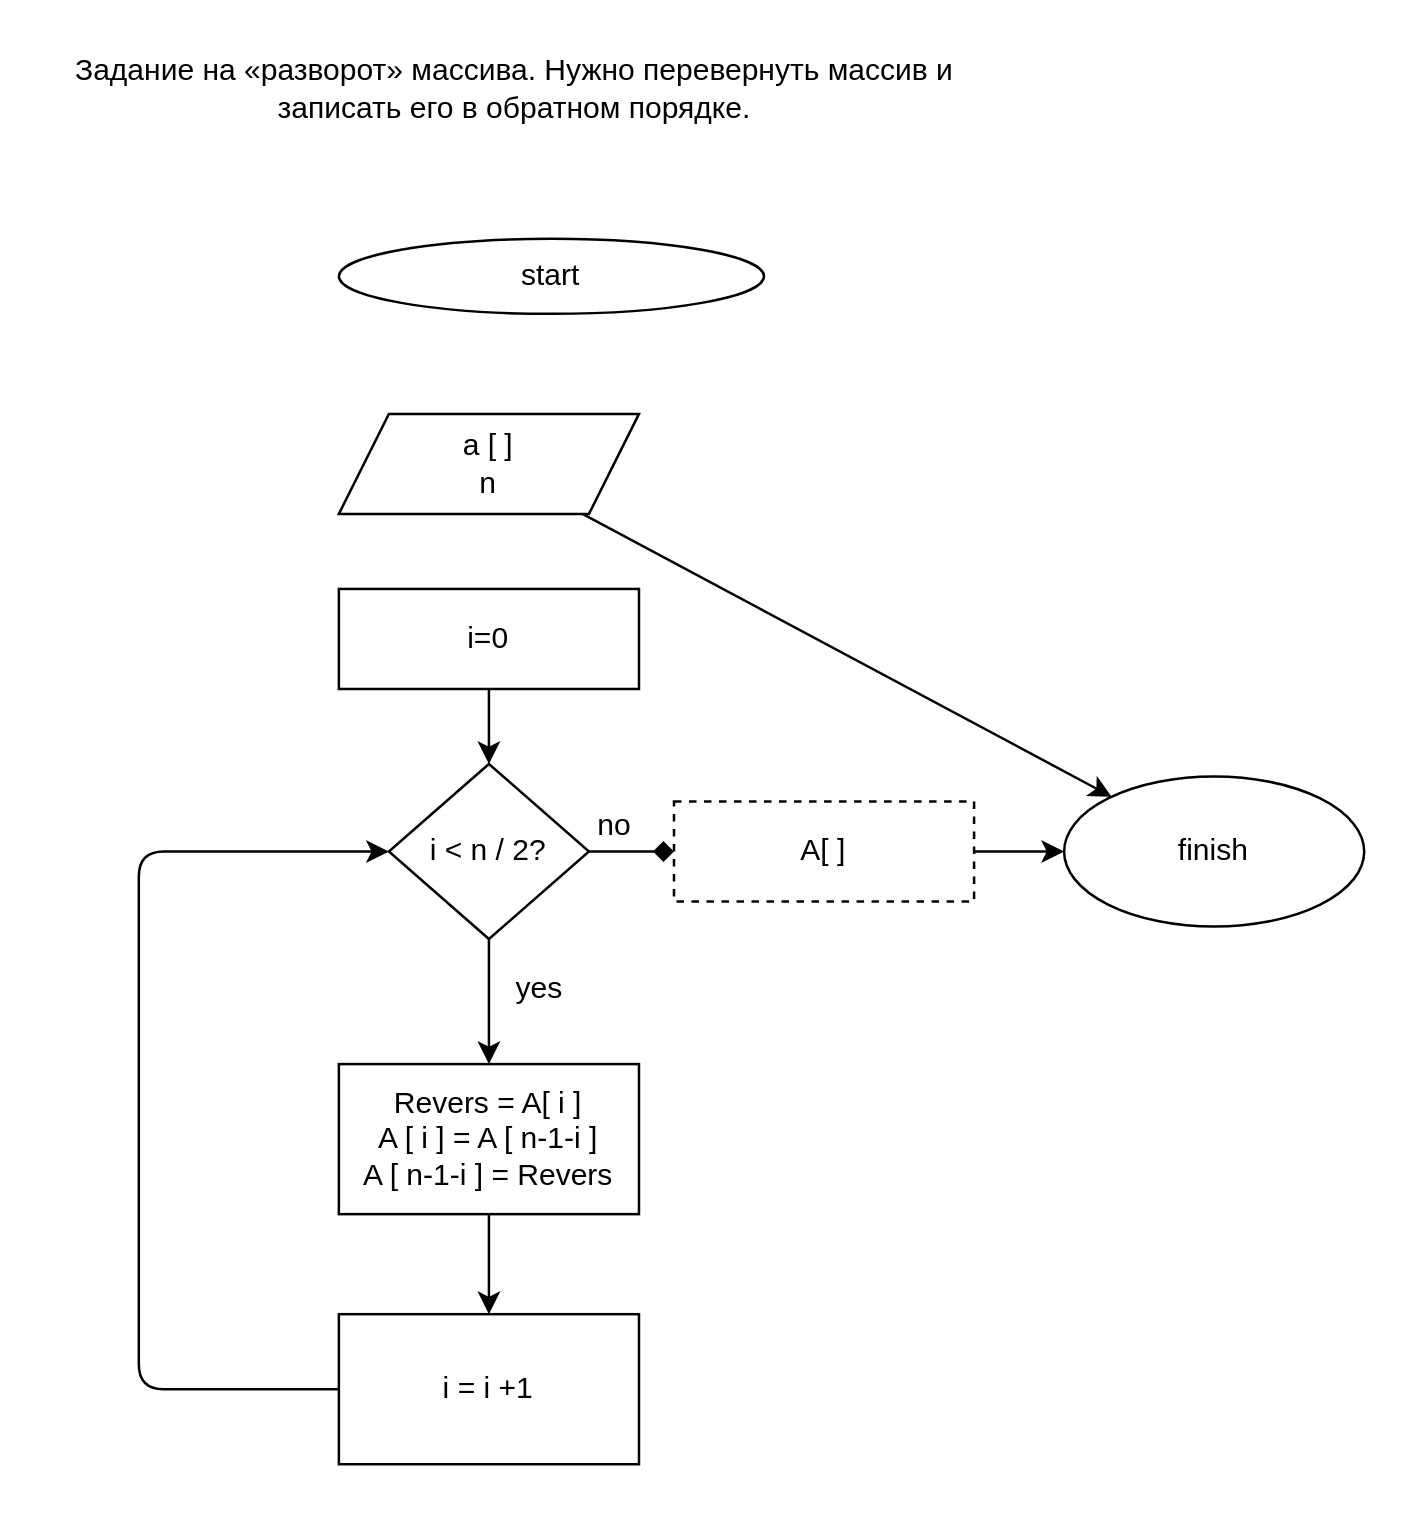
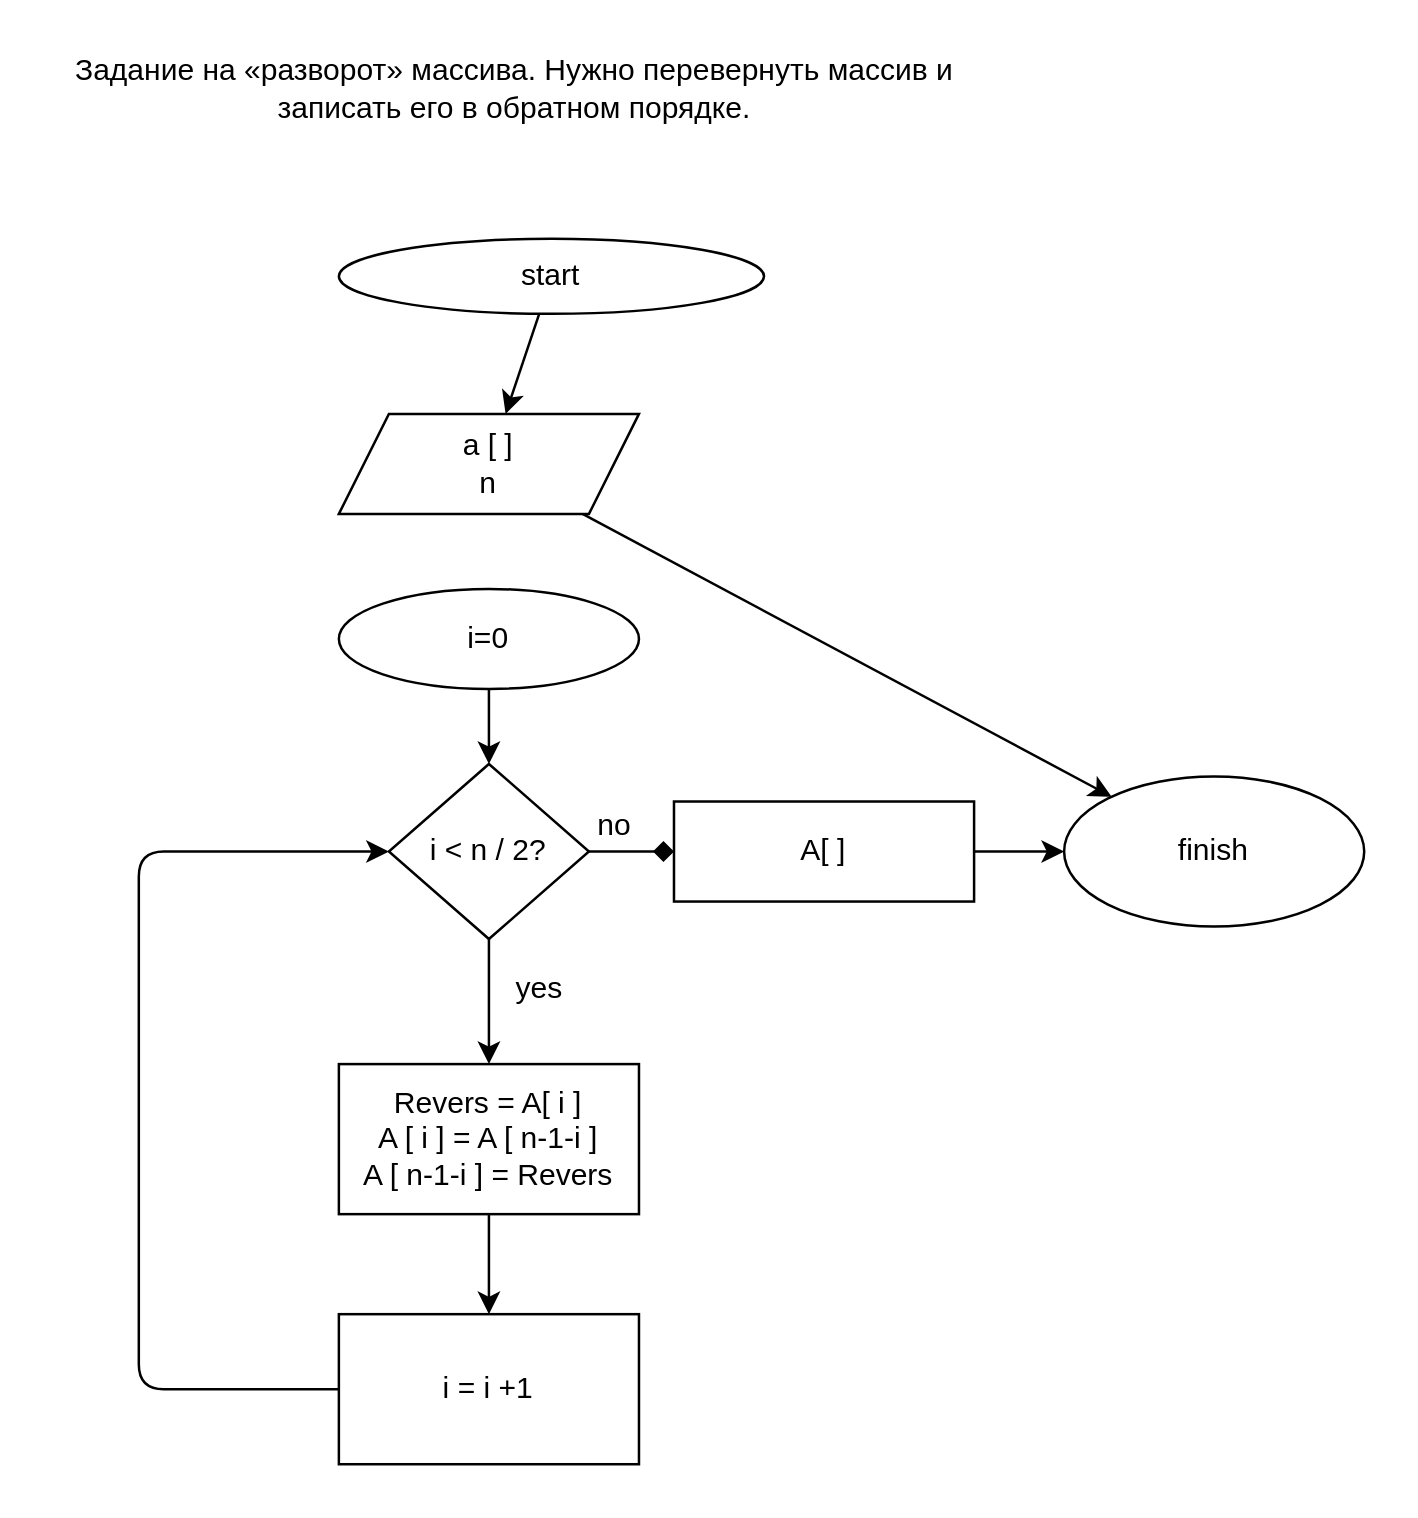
  <mxCell id="0" />
  <mxCell id="1" parent="0" />
+ <mxCell id="2" value="" style="edgeStyle=none;html=1;" parent="1" source="3" target="6" edge="1"><mxGeometry relative="1" as="geometry" /></mxCell>
  <mxCell id="3" value="start" style="ellipse;whiteSpace=wrap;html=1;" parent="1" vertex="1"><mxGeometry x="135" y="95" width="170" height="30" as="geometry" /></mxCell>
  <mxCell id="4" value="Задание на «разворот» массива. Нужно перевернуть массив и&lt;br/&gt;записать его в обратном порядке." style="text;html=1;align=center;verticalAlign=middle;resizable=0;points=[];autosize=1;strokeColor=none;fillColor=none;" parent="1" vertex="1"><mxGeometry x="20" y="20" width="370" height="30" as="geometry" /></mxCell>
  <mxCell id="5" value="" style="edgeStyle=none;html=1;" parent="1" source="6" target="14" edge="1"><mxGeometry relative="1" as="geometry" /></mxCell>
  <mxCell id="6" value="a [ ]&lt;br&gt;n" style="shape=parallelogram;perimeter=parallelogramPerimeter;whiteSpace=wrap;html=1;fixedSize=1;" parent="1" vertex="1"><mxGeometry x="135" y="165" width="120" height="40" as="geometry" /></mxCell>
  <mxCell id="7" value="" style="edgeStyle=none;html=1;" parent="1" source="8" target="11" edge="1"><mxGeometry relative="1" as="geometry" /></mxCell>
- <mxCell id="8" value="i=0" style="whiteSpace=wrap;html=1;" parent="1" vertex="1"><mxGeometry x="135" y="235" width="120" height="40" as="geometry" /></mxCell>
+ <mxCell id="8" value="i=0" style="ellipse;whiteSpace=wrap;html=1;" parent="1" vertex="1"><mxGeometry x="135" y="235" width="120" height="40" as="geometry" /></mxCell>
  <mxCell id="9" value="" style="edgeStyle=none;html=1;endArrow=diamond;" edge="1" parent="1" source="11" target="13"><mxGeometry relative="1" as="geometry" /></mxCell>
  <mxCell id="10" value="" style="edgeStyle=none;html=1;" edge="1" parent="1" source="11" target="16"><mxGeometry relative="1" as="geometry" /></mxCell>
  <mxCell id="11" value="i &amp;lt; n / 2?" style="rhombus;whiteSpace=wrap;html=1;" parent="1" vertex="1"><mxGeometry x="155" y="305" width="80" height="70" as="geometry" /></mxCell>
  <mxCell id="12" value="" style="edgeStyle=none;html=1;" edge="1" parent="1" source="13" target="14"><mxGeometry relative="1" as="geometry" /></mxCell>
- <mxCell id="13" value="A[ ]" style="whiteSpace=wrap;html=1;dashed=1;" vertex="1" parent="1"><mxGeometry x="269" y="320" width="120" height="40" as="geometry" /></mxCell>
+ <mxCell id="13" value="A[ ]" style="whiteSpace=wrap;html=1;" vertex="1" parent="1"><mxGeometry x="269" y="320" width="120" height="40" as="geometry" /></mxCell>
  <mxCell id="14" value="finish" style="ellipse;whiteSpace=wrap;html=1;" vertex="1" parent="1"><mxGeometry x="425" y="310" width="120" height="60" as="geometry" /></mxCell>
  <mxCell id="15" value="" style="edgeStyle=none;html=1;" edge="1" parent="1" source="16" target="20"><mxGeometry relative="1" as="geometry" /></mxCell>
  <mxCell id="16" value="Revers = A[ i ]&lt;br&gt;A [ i ] = A [ n-1-i ]&lt;br&gt;A [ n-1-i ] = Revers" style="whiteSpace=wrap;html=1;" vertex="1" parent="1"><mxGeometry x="135" y="425" width="120" height="60" as="geometry" /></mxCell>
  <mxCell id="17" value="no" style="text;html=1;align=center;verticalAlign=middle;resizable=0;points=[];autosize=1;strokeColor=none;fillColor=none;" vertex="1" parent="1"><mxGeometry x="230" y="320" width="30" height="20" as="geometry" /></mxCell>
  <mxCell id="18" value="yes" style="text;html=1;align=center;verticalAlign=middle;resizable=0;points=[];autosize=1;strokeColor=none;fillColor=none;" vertex="1" parent="1"><mxGeometry x="200" y="385" width="30" height="20" as="geometry" /></mxCell>
  <mxCell id="19" style="edgeStyle=orthogonalEdgeStyle;html=1;exitX=0;exitY=0.5;exitDx=0;exitDy=0;entryX=0;entryY=0.5;entryDx=0;entryDy=0;" edge="1" parent="1" source="20" target="11"><mxGeometry relative="1" as="geometry"><mxPoint x="105" y="345" as="targetPoint" /><Array as="points"><mxPoint x="55" y="555" /><mxPoint x="55" y="340" /></Array></mxGeometry></mxCell>
  <mxCell id="20" value="i = i +1" style="whiteSpace=wrap;html=1;" vertex="1" parent="1"><mxGeometry x="135" y="525" width="120" height="60" as="geometry" /></mxCell>
